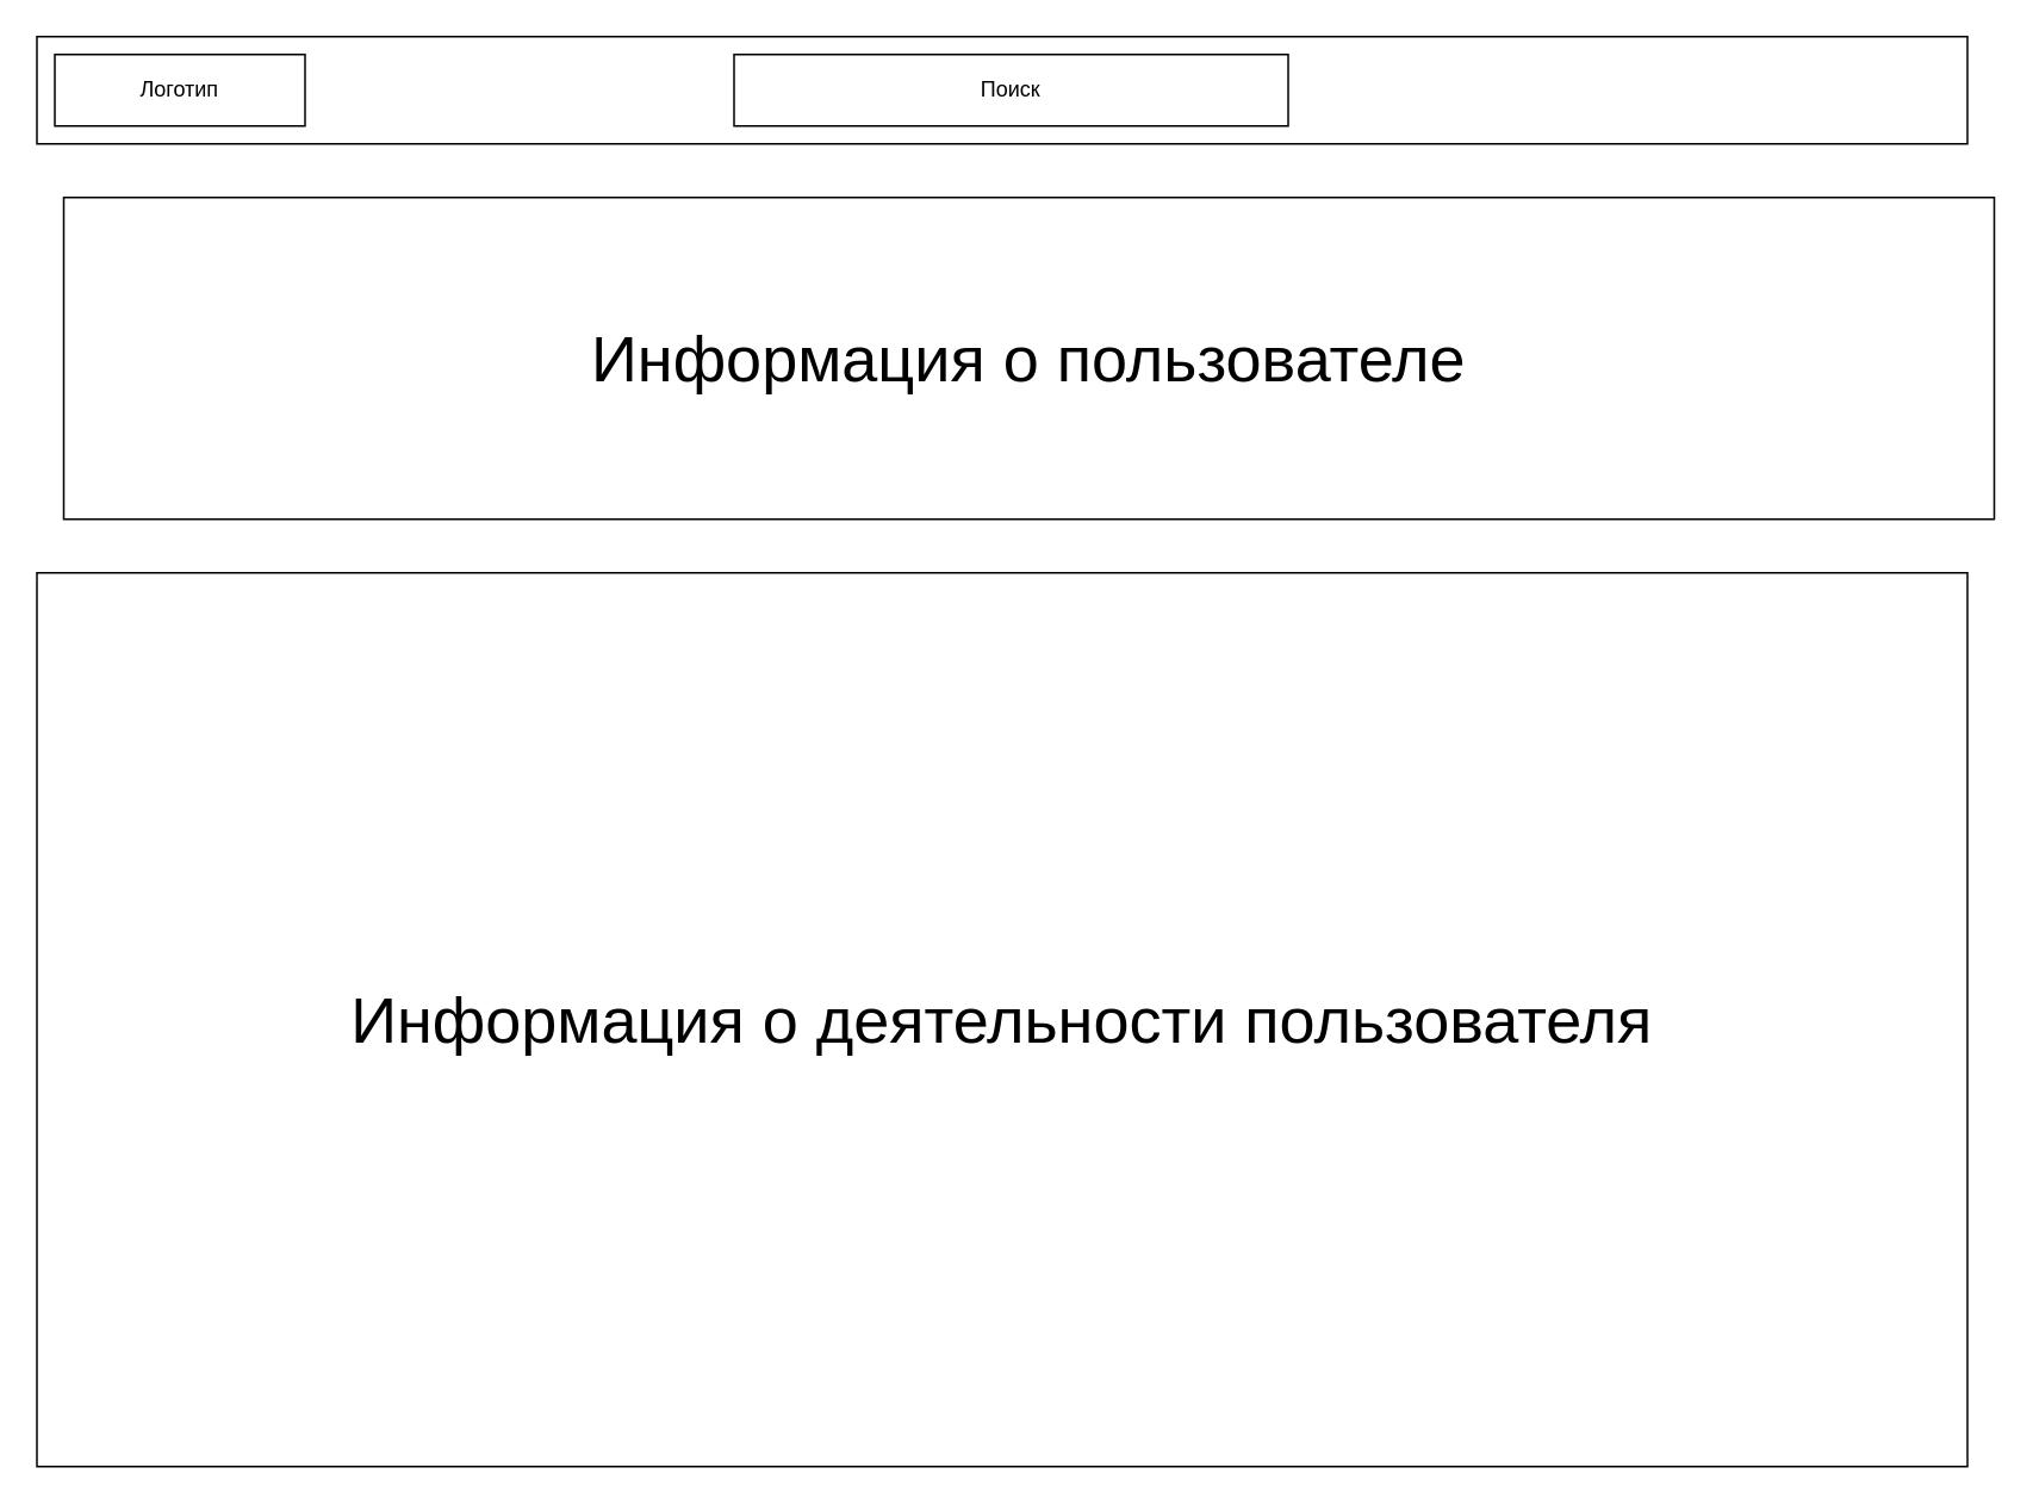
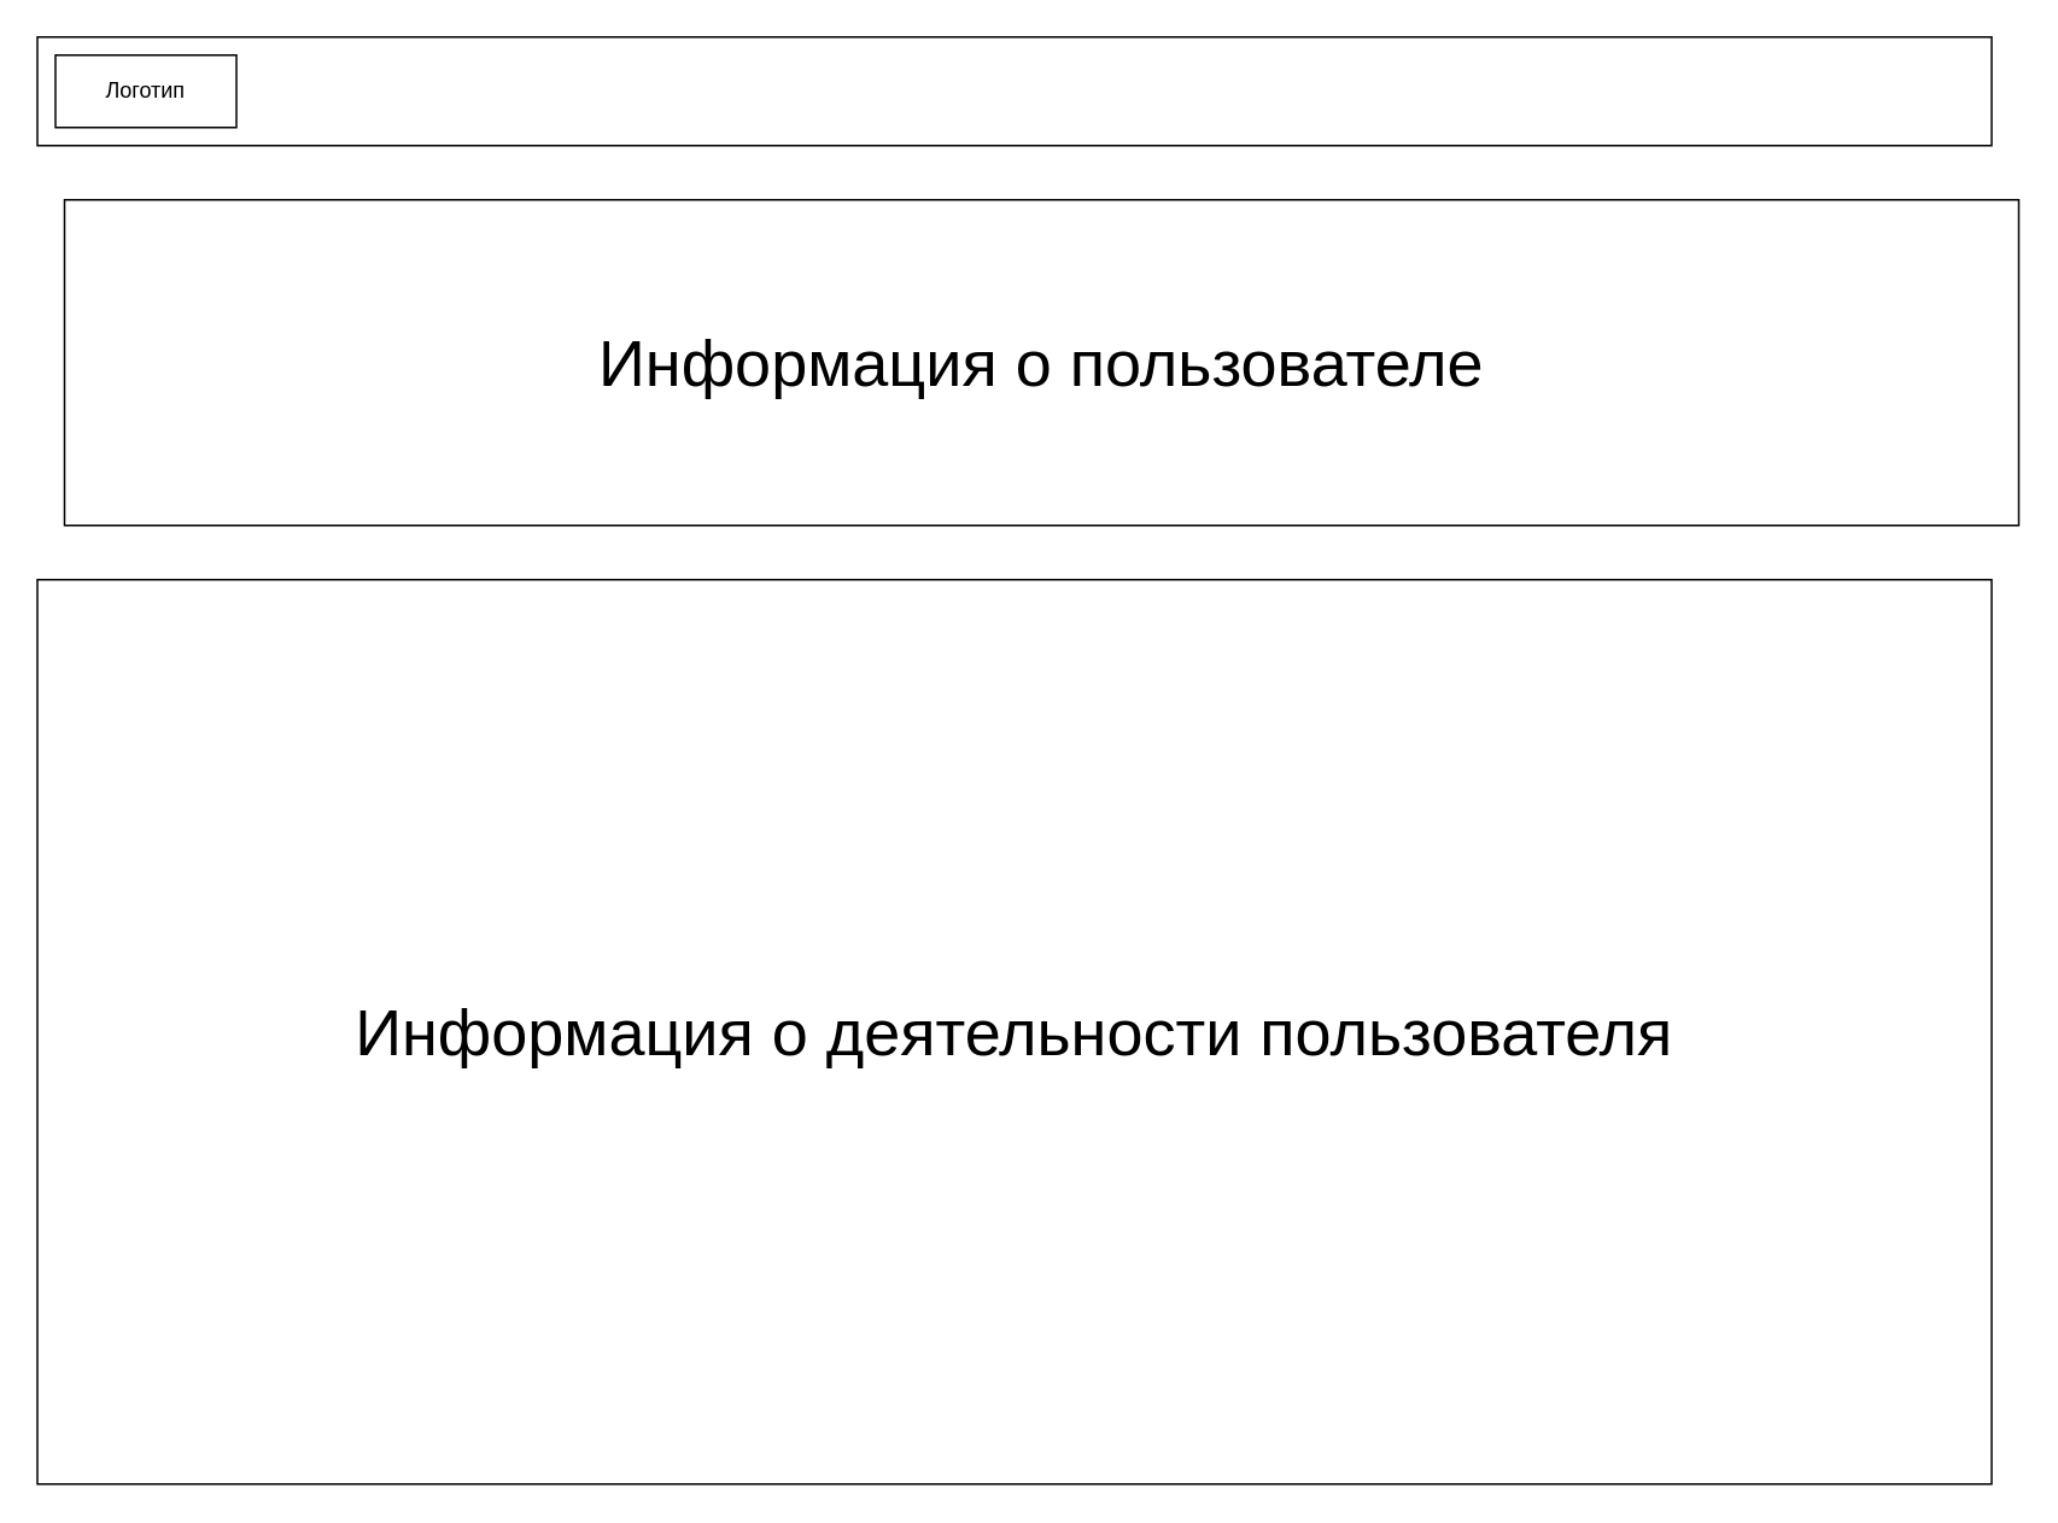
  <mxCell id="0" />
  <mxCell id="1" parent="0" />
  <mxCell id="2" value="" style="rounded=0;whiteSpace=wrap;html=1;" vertex="1" parent="1"><mxGeometry x="20" y="20" width="1080" height="60" as="geometry" /></mxCell>
- <mxCell id="3" value="Логотип" style="rounded=0;whiteSpace=wrap;html=1;" vertex="1" parent="1"><mxGeometry x="30" y="30" width="140" height="40" as="geometry" /></mxCell>
- <mxCell id="4" value="Поиск" style="rounded=0;whiteSpace=wrap;html=1;" vertex="1" parent="1"><mxGeometry x="410" y="30" width="310" height="40" as="geometry" /></mxCell>
+ <mxCell id="3" value="Логотип" style="rounded=0;whiteSpace=wrap;html=1;" vertex="1" parent="1"><mxGeometry x="30" y="30" width="100" height="40" as="geometry" /></mxCell>
  <mxCell id="5" value="&lt;span style=&quot;font-size: 36px;&quot;&gt;Информация о пользователе&lt;/span&gt;" style="rounded=0;whiteSpace=wrap;html=1;" vertex="1" parent="1"><mxGeometry x="35" y="110" width="1080" height="180" as="geometry" /></mxCell>
  <mxCell id="6" value="&lt;span style=&quot;font-size: 36px;&quot;&gt;Информация о деятельности пользователя&lt;/span&gt;" style="rounded=0;whiteSpace=wrap;html=1;" vertex="1" parent="1"><mxGeometry x="20" y="320" width="1080" height="500" as="geometry" /></mxCell>
